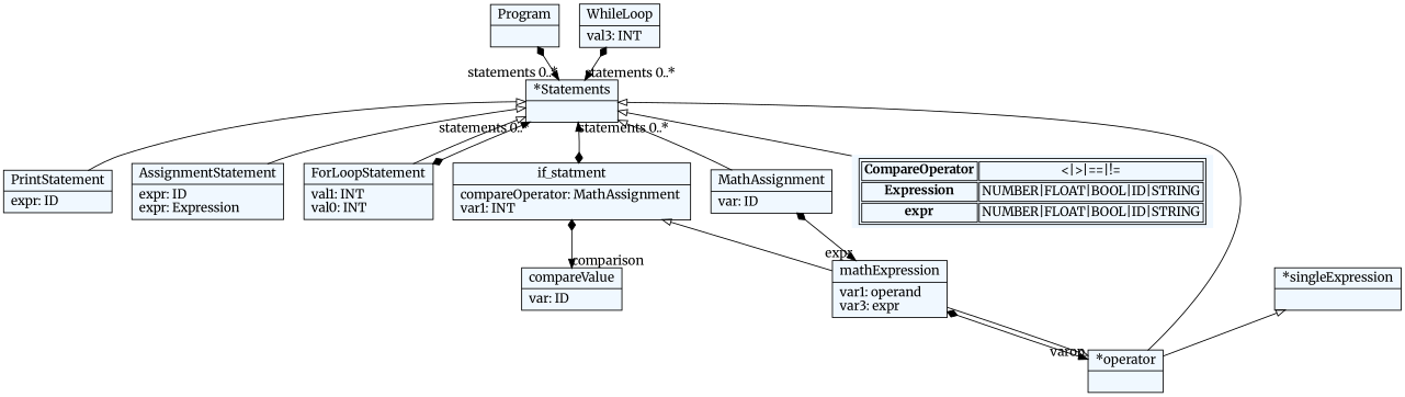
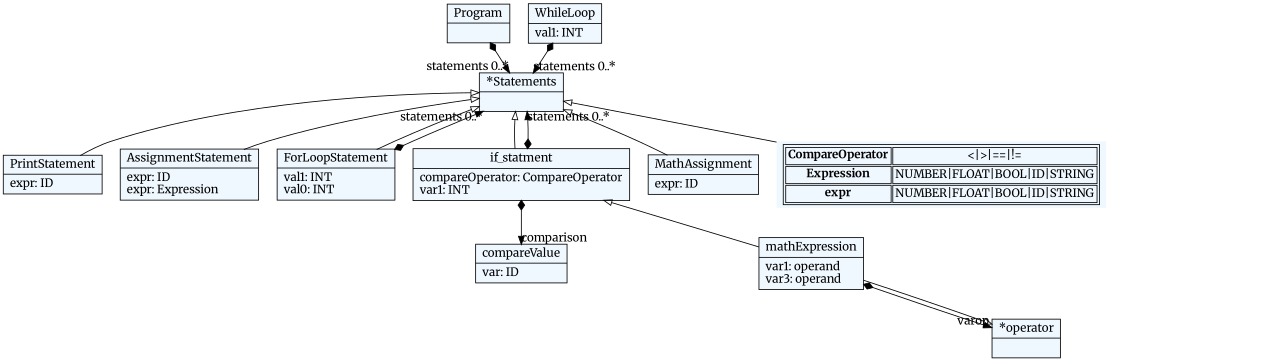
  digraph {
    fontname=Merriweather
    fontsize=8
    nodesep=0.3
    node [fillcolor=aliceblue fontname=Merriweather shape=record style=filled]
    edge [arrowtail=empty dir=back fontname=Merriweather]
    n1 [label="{Program|}"]
    n2 [label="{*Statements|}"]
    n3 [label="{PrintStatement|expr: ID\l}"]
    n4 [label="{AssignmentStatement|expr: ID\lexpr: Expression\l}"]
    n5 [label="{ForLoopStatement|val1: INT\lval0: INT\l}"]
-   n6 [label="{if_statment|compareOperator: MathAssignment\lvar1: INT\l}"]
-   n7 [label="{MathAssignment|var: ID\l}"]
+   n6 [label="{if_statment|compareOperator: CompareOperator\lvar1: INT\l}"]
+   n7 [label="{MathAssignment|expr: ID\l}"]
    n8 [label=< <table> 	<tr> 		<td><b>CompareOperator</b></td><td>&lt;|&gt;|==|!=</td> 	</tr> 	<tr> 		<td><b>Expression</b></td><td>NUMBER|FLOAT|BOOL|ID|STRING</td> 	</tr> 	<tr> 		<td><b>expr</b></td><td>NUMBER|FLOAT|BOOL|ID|STRING</td> 	</tr> </table> > shape=plaintext]
    n9 [label="{compareValue|var: ID\l}"]
-   n10 [label="{mathExpression|var1: operand\lvar3: expr\l}"]
-   n11 [label="{WhileLoop|val3: INT\l}"]
+   n10 [label="{mathExpression|var1: operand\lvar3: operand\l}"]
+   n11 [label="{WhileLoop|val1: INT\l}"]
    n12 [label="{*operator|}"]
-   n13 [label="{*singleExpression|}"]
    n1 -> n2 [arrowtail=diamond dir=both headlabel="statements 0..*"]
    n2 -> n3
    n2 -> n4
    n2 -> n5
-   n2 -> n12
+   n2 -> n6
    n2 -> n7
    n2 -> n8
    n5 -> n2 [arrowtail=diamond dir=both headlabel="statements 0..*"]
    n6 -> n2 [arrowtail=diamond dir=both headlabel="statements 0..*"]
    n6 -> n9 [arrowtail=diamond dir=both headlabel="comparison "]
    n6 -> n10
-   n7 -> n10 [arrowtail=diamond dir=both headlabel="expr "]
    n10 -> n12 [arrowtail=diamond dir=both headlabel="varop "]
    n11 -> n2 [arrowtail=diamond dir=both headlabel="statements 0..*"]
    n12 -> n10
-   n13 -> n12
  }
